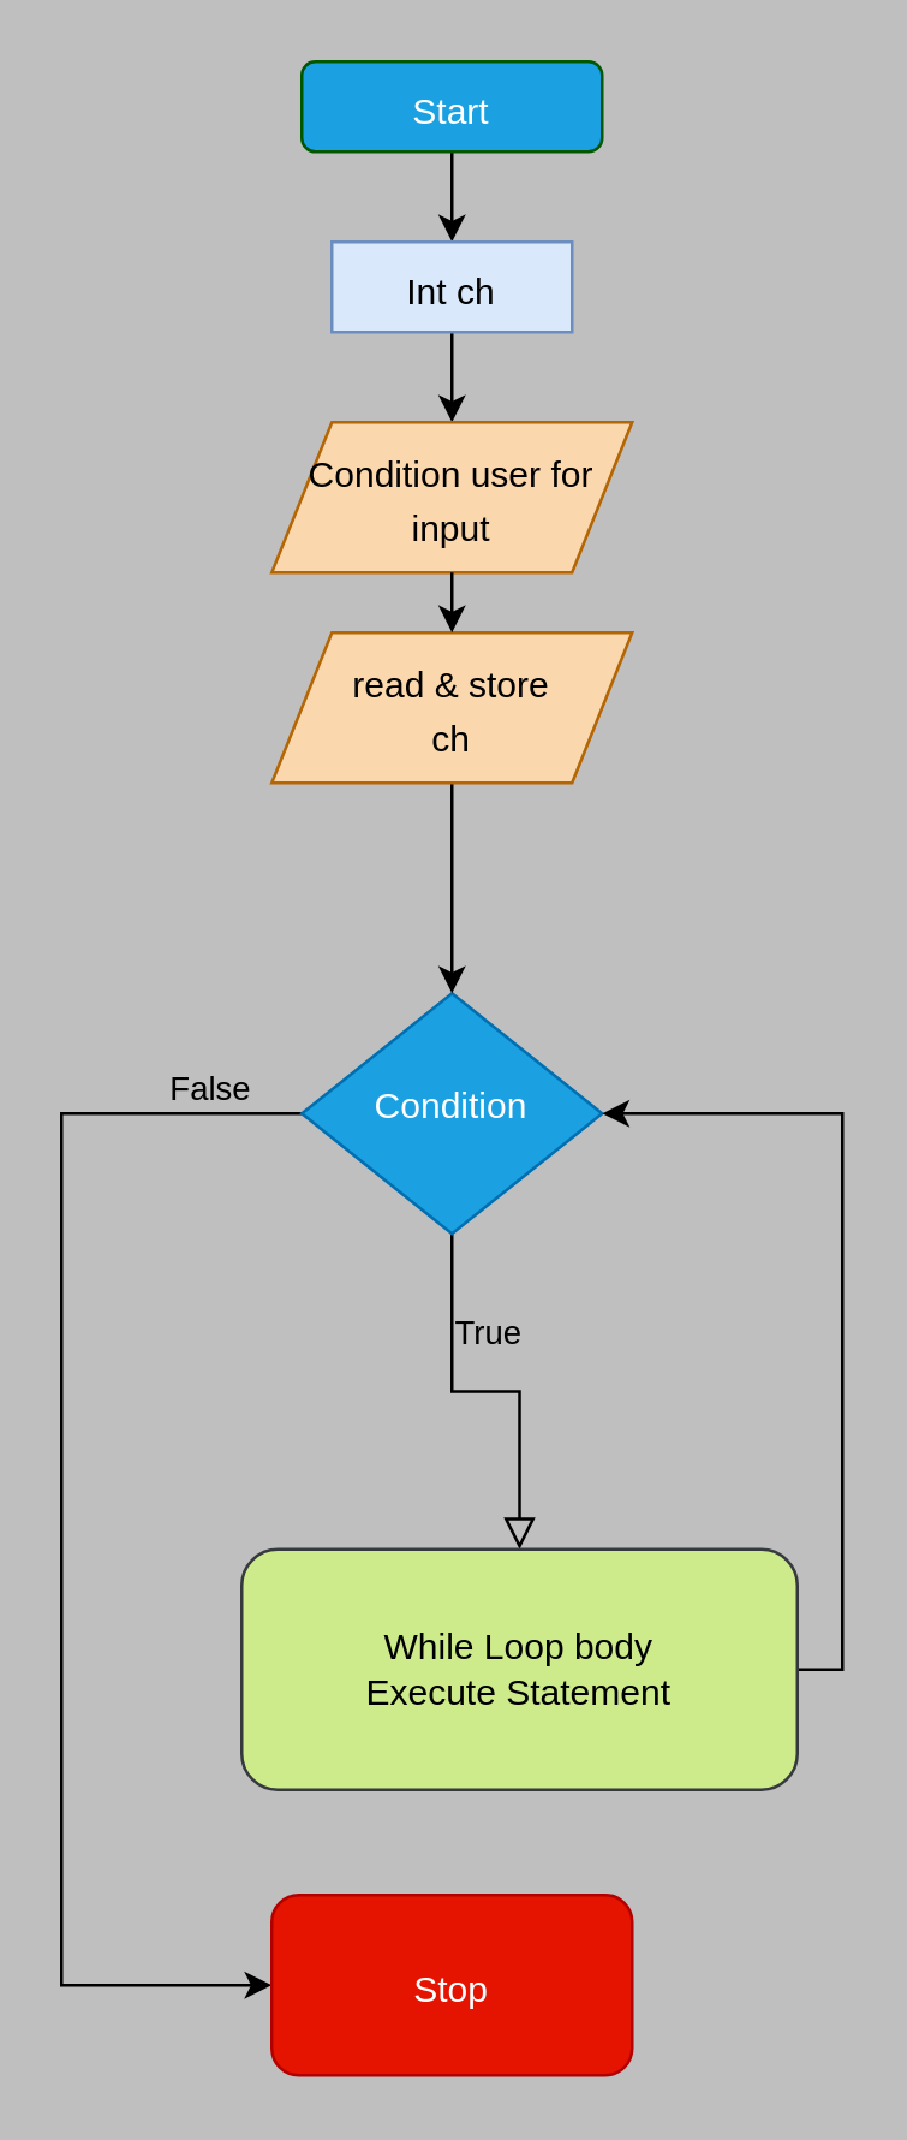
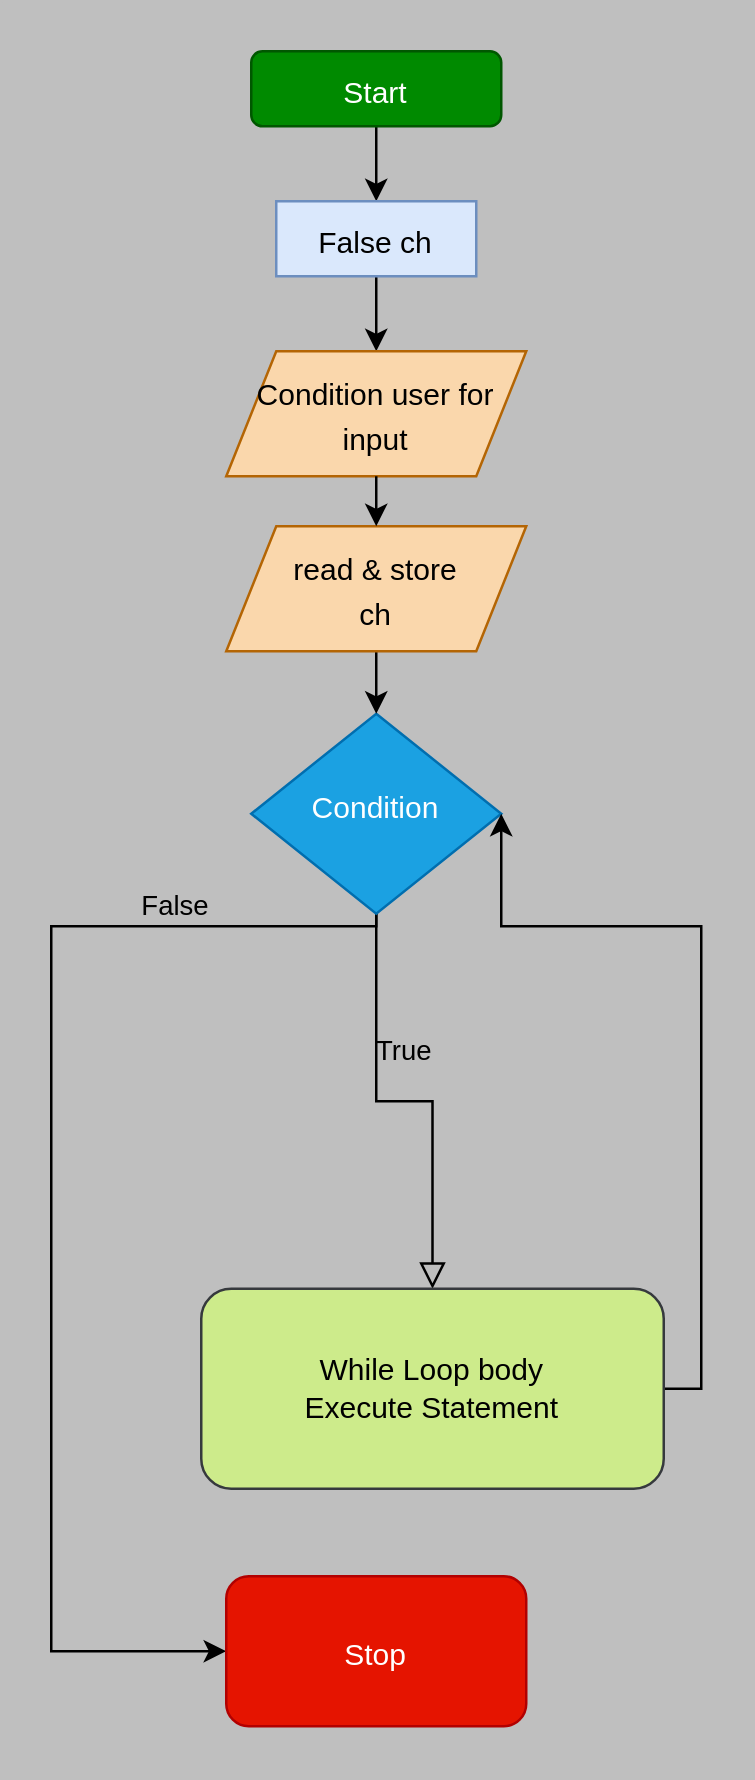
  <mxCell id="0" />
  <mxCell id="1" parent="0" />
  <mxCell id="2" style="edgeStyle=orthogonalEdgeStyle;rounded=0;orthogonalLoop=1;jettySize=auto;html=1;entryX=0.5;entryY=0;entryDx=0;entryDy=0;fontSize=15;" edge="1" parent="1" source="3" target="10"><mxGeometry relative="1" as="geometry" /></mxCell>
- <mxCell id="3" value="&lt;font style=&quot;font-size: 12px&quot;&gt;Start&lt;/font&gt;" style="rounded=1;whiteSpace=wrap;html=1;fontSize=15;glass=0;strokeWidth=1;shadow=0;fillColor=#1ba1e2;strokeColor=#005700;labelBackgroundColor=none;fontColor=#ffffff;" parent="1" vertex="1"><mxGeometry x="100" y="20" width="100" height="30" as="geometry" /></mxCell>
+ <mxCell id="3" value="&lt;font style=&quot;font-size: 12px&quot;&gt;Start&lt;/font&gt;" style="rounded=1;whiteSpace=wrap;html=1;fontSize=15;glass=0;strokeWidth=1;shadow=0;fillColor=#008a00;strokeColor=#005700;labelBackgroundColor=none;fontColor=#ffffff;" parent="1" vertex="1"><mxGeometry x="100" y="20" width="100" height="30" as="geometry" /></mxCell>
  <mxCell id="4" value="True" style="rounded=0;html=1;jettySize=auto;orthogonalLoop=1;fontSize=11;endArrow=block;endFill=0;endSize=8;strokeWidth=1;shadow=0;labelBackgroundColor=none;edgeStyle=orthogonalEdgeStyle;entryX=0.5;entryY=0;entryDx=0;entryDy=0;" parent="1" source="6" target="8" edge="1"><mxGeometry y="20" relative="1" as="geometry"><mxPoint as="offset" /><mxPoint x="160" y="300" as="targetPoint" /></mxGeometry></mxCell>
  <mxCell id="5" style="edgeStyle=orthogonalEdgeStyle;rounded=0;orthogonalLoop=1;jettySize=auto;html=1;entryX=0;entryY=0.5;entryDx=0;entryDy=0;fontSize=15;" edge="1" parent="1" source="6" target="15"><mxGeometry relative="1" as="geometry"><Array as="points"><mxPoint x="20" y="370" /><mxPoint x="20" y="660" /></Array></mxGeometry></mxCell>
- <mxCell id="6" value="Condition" style="rhombus;whiteSpace=wrap;html=1;shadow=0;fontFamily=Helvetica;fontSize=12;align=center;strokeWidth=1;spacing=6;spacingTop=-4;fillColor=#1ba1e2;strokeColor=#006EAF;fontColor=#ffffff;" parent="1" vertex="1"><mxGeometry x="100" y="330" width="100" height="80" as="geometry" /></mxCell>
+ <mxCell id="6" value="Condition" style="rhombus;whiteSpace=wrap;html=1;shadow=0;fontFamily=Helvetica;fontSize=12;align=center;strokeWidth=1;spacing=6;spacingTop=-4;fillColor=#1ba1e2;strokeColor=#006EAF;fontColor=#ffffff;" parent="1" vertex="1"><mxGeometry x="100" y="285" width="100" height="80" as="geometry" /></mxCell>
  <mxCell id="7" style="edgeStyle=orthogonalEdgeStyle;rounded=0;orthogonalLoop=1;jettySize=auto;html=1;entryX=1;entryY=0.5;entryDx=0;entryDy=0;fontSize=15;exitX=1;exitY=0.5;exitDx=0;exitDy=0;" edge="1" parent="1" source="8" target="6"><mxGeometry relative="1" as="geometry"><Array as="points"><mxPoint x="280" y="555" /><mxPoint x="280" y="370" /></Array></mxGeometry></mxCell>
  <mxCell id="8" value="While Loop body&lt;br&gt;Execute Statement" style="rounded=1;whiteSpace=wrap;html=1;fontSize=12;glass=0;strokeWidth=1;shadow=0;fillColor=#cdeb8b;strokeColor=#36393d;" parent="1" vertex="1"><mxGeometry x="80" y="515" width="185" height="80" as="geometry" /></mxCell>
  <mxCell id="9" value="" style="edgeStyle=orthogonalEdgeStyle;rounded=0;orthogonalLoop=1;jettySize=auto;html=1;fontSize=15;" edge="1" parent="1" source="10" target="13"><mxGeometry relative="1" as="geometry" /></mxCell>
- <mxCell id="10" value="&lt;font style=&quot;font-size: 12px&quot;&gt;Int ch&lt;/font&gt;" style="rounded=0;whiteSpace=wrap;html=1;fontSize=15;fillColor=#dae8fc;strokeColor=#6c8ebf;" vertex="1" parent="1"><mxGeometry x="110" y="80" width="80" height="30" as="geometry" /></mxCell>
+ <mxCell id="10" value="&lt;font style=&quot;font-size: 12px&quot;&gt;False ch&lt;/font&gt;" style="rounded=0;whiteSpace=wrap;html=1;fontSize=15;fillColor=#dae8fc;strokeColor=#6c8ebf;" vertex="1" parent="1"><mxGeometry x="110" y="80" width="80" height="30" as="geometry" /></mxCell>
  <mxCell id="11" value="" style="edgeStyle=orthogonalEdgeStyle;rounded=0;orthogonalLoop=1;jettySize=auto;html=1;fontSize=15;" edge="1" parent="1" source="12" target="6"><mxGeometry relative="1" as="geometry" /></mxCell>
  <mxCell id="12" value="&lt;font style=&quot;font-size: 12px&quot;&gt;read &amp;amp; store&lt;br&gt;ch&lt;/font&gt;" style="shape=parallelogram;perimeter=parallelogramPerimeter;whiteSpace=wrap;html=1;fixedSize=1;labelBackgroundColor=none;fontSize=15;fillColor=#fad7ac;strokeColor=#b46504;" vertex="1" parent="1"><mxGeometry x="90" y="210" width="120" height="50" as="geometry" /></mxCell>
  <mxCell id="13" value="&lt;font style=&quot;font-size: 12px&quot;&gt;Condition user for &lt;br&gt;input&lt;/font&gt;" style="shape=parallelogram;perimeter=parallelogramPerimeter;whiteSpace=wrap;html=1;fixedSize=1;labelBackgroundColor=none;fontSize=15;fillColor=#fad7ac;strokeColor=#b46504;" vertex="1" parent="1"><mxGeometry x="90" y="140" width="120" height="50" as="geometry" /></mxCell>
  <mxCell id="14" value="" style="endArrow=classic;html=1;fontSize=15;exitX=0.5;exitY=1;exitDx=0;exitDy=0;" edge="1" parent="1" source="13" target="12"><mxGeometry width="50" height="50" relative="1" as="geometry"><mxPoint x="149.5" y="220" as="sourcePoint" /><mxPoint x="149.5" y="320" as="targetPoint" /></mxGeometry></mxCell>
  <mxCell id="15" value="&lt;font style=&quot;font-size: 12px&quot;&gt;Stop&lt;/font&gt;" style="rounded=1;whiteSpace=wrap;html=1;labelBackgroundColor=none;fontSize=15;fillColor=#e51400;strokeColor=#B20000;fontColor=#ffffff;" vertex="1" parent="1"><mxGeometry x="90" y="630" width="120" height="60" as="geometry" /></mxCell>
  <mxCell id="16" value="&lt;font style=&quot;font-size: 11px&quot;&gt;False&lt;/font&gt;" style="text;html=1;strokeColor=none;fillColor=none;align=center;verticalAlign=middle;whiteSpace=wrap;rounded=0;labelBackgroundColor=none;fontSize=15;" vertex="1" parent="1"><mxGeometry x="50" y="350" width="40" height="20" as="geometry" /></mxCell>
